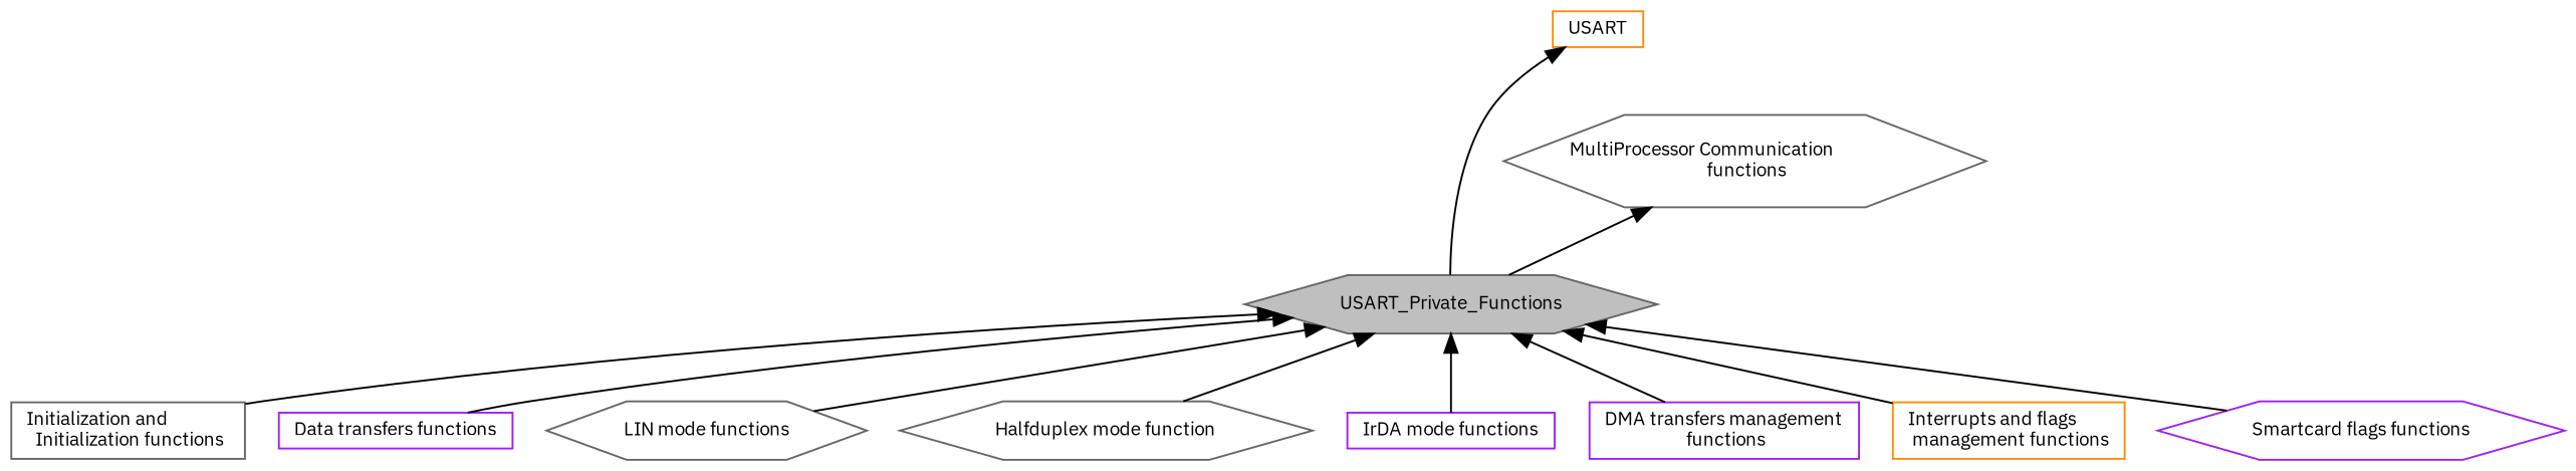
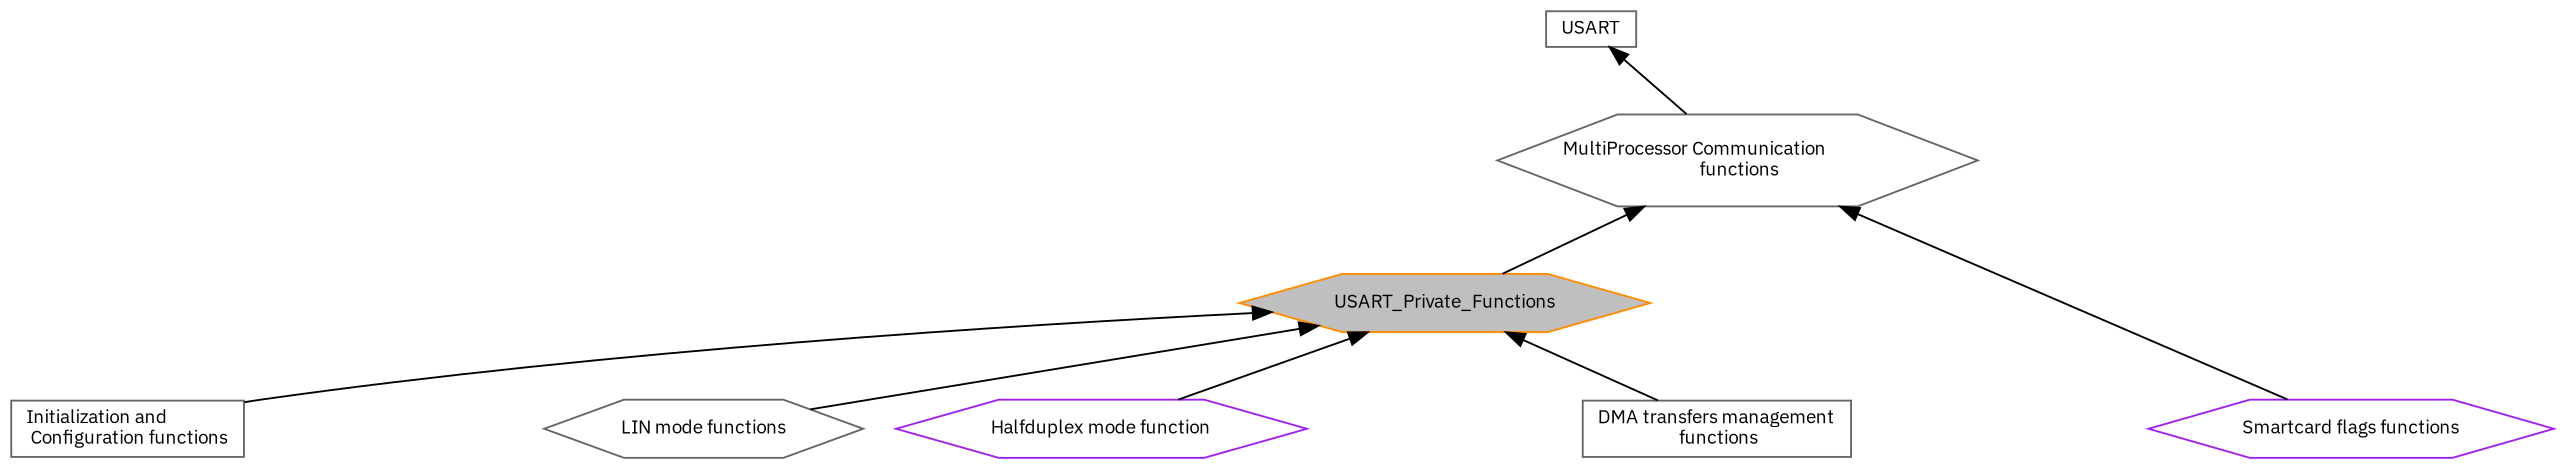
  digraph {
    fontname="IBM Plex Sans"
    rankdir=TB
    node [color=gray40 fillcolor=white fontname="IBM Plex Sans" fontsize=10 shape=box style=filled]
    edge [dir=back fontname="IBM Plex Sans" fontsize=10 labelfontname=Helvetica labelfontsize=10 shape=plaintext style=solid]
-   n1 [height=0.2 label="Initialization and\l Initialization functions" width=0.4]
-   n2 [color=purple height=0.2 label="Data transfers functions" width=0.4]
+   n1 [height=0.2 label="Initialization and\l Configuration functions" width=0.4]
    n3 [height=0.2 label="MultiProcessor Communication\l functions" shape=hexagon width=0.4]
-   n4 [fillcolor=grey75 fontcolor=black height=0.2 label=USART_Private_Functions shape=hexagon width=0.4]
+   n4 [color=darkorange fillcolor=grey75 fontcolor=black height=0.2 label=USART_Private_Functions shape=hexagon width=0.4]
    n5 [height=0.2 label="LIN mode functions" shape=hexagon width=0.4]
-   n6 [height=0.2 label="Halfduplex mode function" shape=hexagon width=0.4]
+   n6 [color=purple height=0.2 label="Halfduplex mode function" shape=hexagon width=0.4]
    n7 [color=purple height=0.2 label="Smartcard flags functions" shape=hexagon width=0.4]
-   n8 [color=purple height=0.2 label="IrDA mode functions" width=0.4]
-   n9 [color=purple height=0.2 label="DMA transfers management\l functions" width=0.4]
-   n10 [color=darkorange height=0.2 label="Interrupts and flags\l management functions" width=0.4]
-   n11 [color=darkorange height=0.2 label=USART width=0.4]
+   n9 [height=0.2 label="DMA transfers management\l functions" width=0.4]
+   n11 [height=0.2 label=USART width=0.4]
    n3 -> n4
    n4 -> n1
-   n4 -> n2
    n4 -> n5
    n4 -> n6
-   n4 -> n7
-   n4 -> n8
+   n3 -> n7
    n4 -> n9
-   n4 -> n10
-   n11 -> n4
+   n11 -> n3
  }
